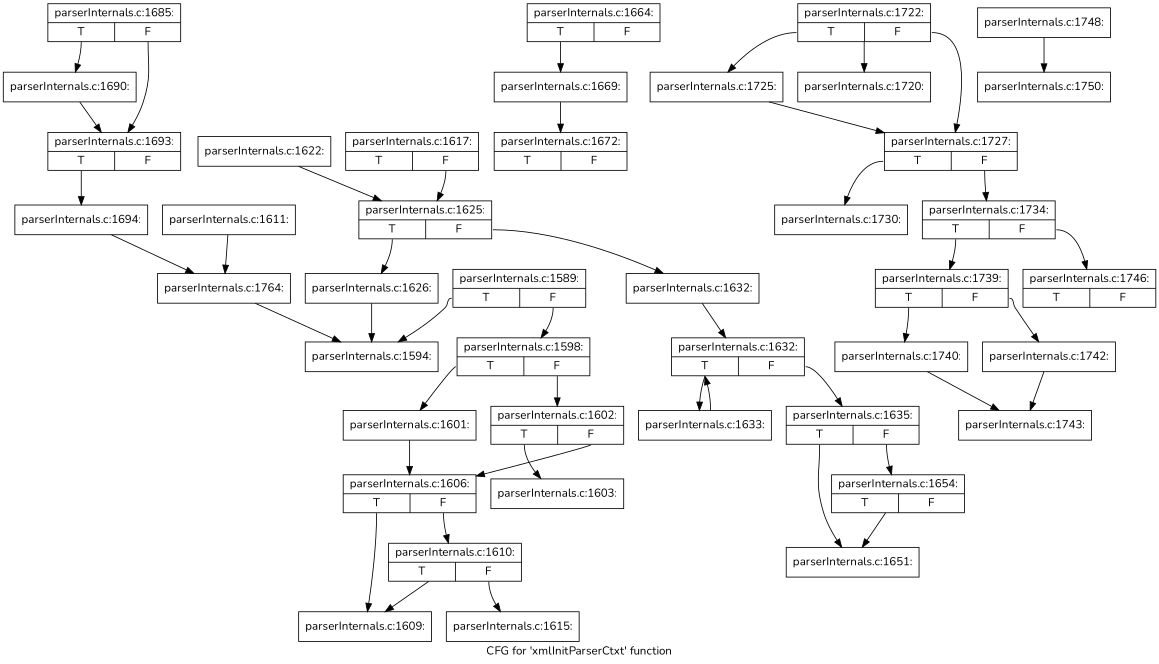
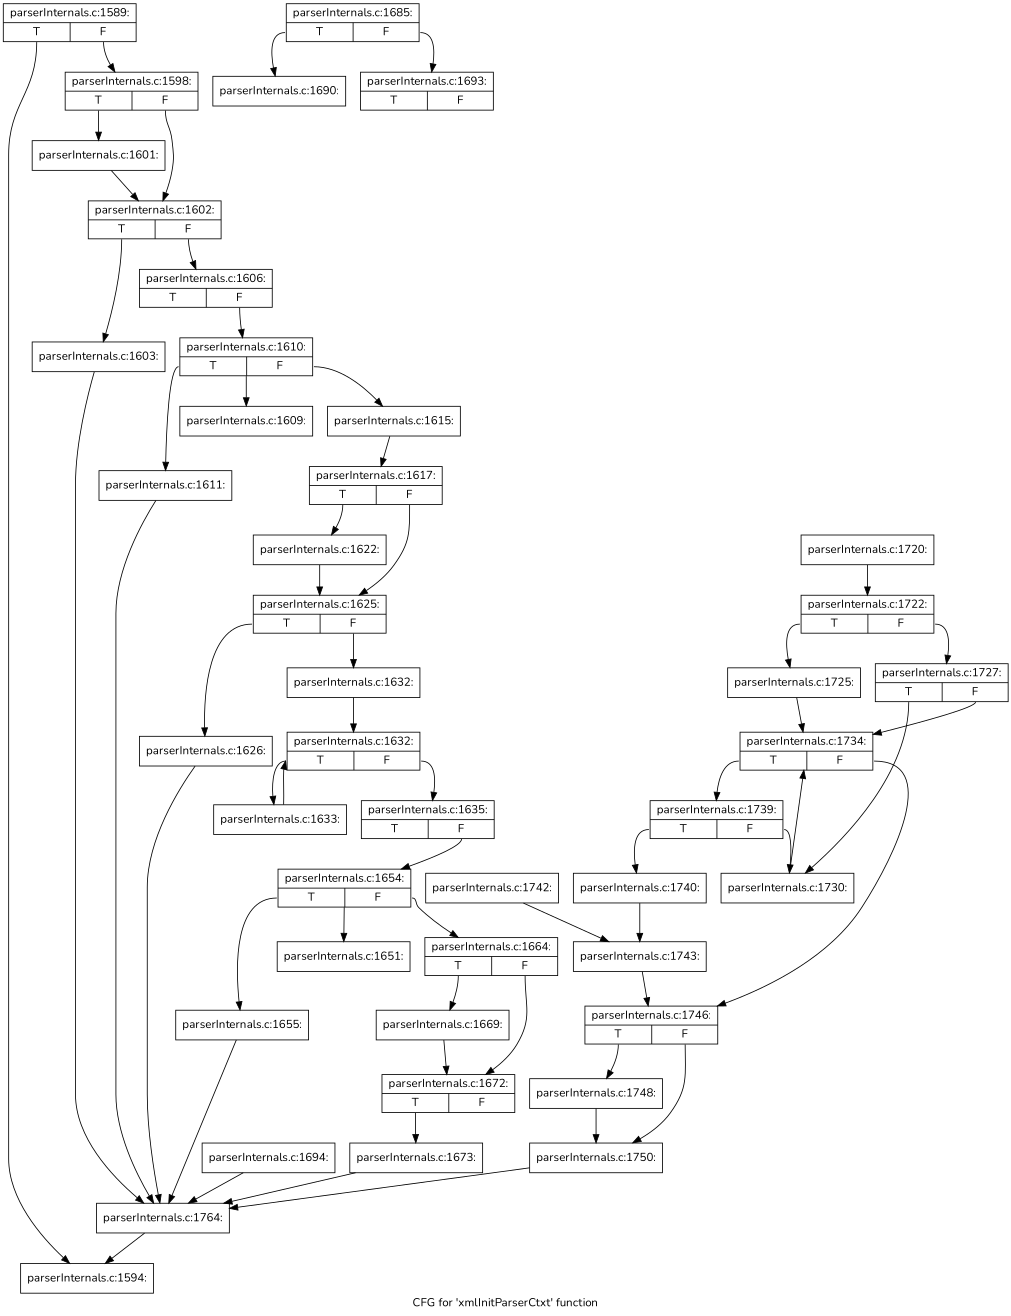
  digraph {
    fontname=Nunito
    label="CFG for 'xmlInitParserCtxt' function"
    node [fontname=Nunito shape=record]
    edge [fontname=Nunito]
    n1 [label="{parserInternals.c:1589:|{<s0>T|<s1>F}}"]
    n2 [label="{parserInternals.c:1594:}"]
    n3 [label="{parserInternals.c:1598:|{<s0>T|<s1>F}}"]
    n4 [label="{parserInternals.c:1601:}"]
    n5 [label="{parserInternals.c:1602:|{<s0>T|<s1>F}}"]
    n6 [label="{parserInternals.c:1764:}"]
    n7 [label="{parserInternals.c:1603:}"]
    n8 [label="{parserInternals.c:1606:|{<s0>T|<s1>F}}"]
    n9 [label="{parserInternals.c:1609:}"]
    n10 [label="{parserInternals.c:1610:|{<s0>T|<s1>F}}"]
    n11 [label="{parserInternals.c:1611:}"]
    n12 [label="{parserInternals.c:1615:}"]
    n13 [label="{parserInternals.c:1617:|{<s0>T|<s1>F}}"]
    n14 [label="{parserInternals.c:1622:}"]
    n15 [label="{parserInternals.c:1625:|{<s0>T|<s1>F}}"]
    n16 [label="{parserInternals.c:1626:}"]
    n17 [label="{parserInternals.c:1632:}"]
    n18 [label="{parserInternals.c:1632:|{<s0>T|<s1>F}}"]
    n19 [label="{parserInternals.c:1633:}"]
    n20 [label="{parserInternals.c:1635:|{<s0>T|<s1>F}}"]
    n21 [label="{parserInternals.c:1651:}"]
    n22 [label="{parserInternals.c:1654:|{<s0>T|<s1>F}}"]
+   n23 [label="{parserInternals.c:1655:}"]
    n24 [label="{parserInternals.c:1664:|{<s0>T|<s1>F}}"]
    n25 [label="{parserInternals.c:1669:}"]
    n26 [label="{parserInternals.c:1672:|{<s0>T|<s1>F}}"]
+   n27 [label="{parserInternals.c:1673:}"]
    n28 [label="{parserInternals.c:1685:|{<s0>T|<s1>F}}"]
    n29 [label="{parserInternals.c:1690:}"]
    n30 [label="{parserInternals.c:1693:|{<s0>T|<s1>F}}"]
    n31 [label="{parserInternals.c:1694:}"]
    n32 [label="{parserInternals.c:1720:}"]
    n33 [label="{parserInternals.c:1722:|{<s0>T|<s1>F}}"]
    n34 [label="{parserInternals.c:1725:}"]
    n35 [label="{parserInternals.c:1727:|{<s0>T|<s1>F}}"]
    n36 [label="{parserInternals.c:1730:}"]
    n37 [label="{parserInternals.c:1734:|{<s0>T|<s1>F}}"]
    n38 [label="{parserInternals.c:1739:|{<s0>T|<s1>F}}"]
    n39 [label="{parserInternals.c:1746:|{<s0>T|<s1>F}}"]
    n40 [label="{parserInternals.c:1740:}"]
    n41 [label="{parserInternals.c:1742:}"]
    n42 [label="{parserInternals.c:1748:}"]
    n43 [label="{parserInternals.c:1750:}"]
    n44 [label="{parserInternals.c:1743:}"]
    n1 -> n2 [tailport=s0]
    n1 -> n3 [tailport=s1]
    n3 -> n4 [tailport=s0]
    n3 -> n5 [tailport=s1]
-   n4 -> n8
+   n4 -> n5
    n5 -> n7 [tailport=s0]
    n5 -> n8 [tailport=s1]
    n6 -> n2
-   n8 -> n9 [tailport=s0]
+   n7 -> n6
    n8 -> n10 [tailport=s1]
    n10 -> n9
+   n10 -> n11 [tailport=s0]
    n10 -> n12 [tailport=s1]
    n11 -> n6
+   n12 -> n13
+   n13 -> n14 [tailport=s0]
    n13 -> n15 [tailport=s1]
    n14 -> n15
    n15 -> n16 [tailport=s0]
    n15 -> n17 [tailport=s1]
-   n16 -> n2
+   n16 -> n6
    n17 -> n18
    n18 -> n19 [tailport=s0]
    n18 -> n20 [tailport=s1]
    n19 -> n18
-   n20 -> n21 [tailport=s0]
    n20 -> n22 [tailport=s1]
    n22 -> n21
+   n22 -> n23 [tailport=s0]
+   n22 -> n24 [tailport=s1]
+   n23 -> n6
    n24 -> n25 [tailport=s0]
+   n24 -> n26 [tailport=s1]
    n25 -> n26
+   n26 -> n27 [tailport=s0]
+   n27 -> n6
    n28 -> n29 [tailport=s0]
    n28 -> n30 [tailport=s1]
-   n29 -> n30
-   n30 -> n31 [tailport=s0]
    n31 -> n6
-   n33 -> n32
+   n32 -> n33
    n33 -> n34 [tailport=s0]
    n33 -> n35 [tailport=s1]
-   n34 -> n35
+   n34 -> n37
    n35 -> n36 [tailport=s0]
    n35 -> n37 [tailport=s1]
+   n36 -> n37
    n37 -> n38 [tailport=s0]
    n37 -> n39 [tailport=s1]
    n38 -> n40 [tailport=s0]
-   n38 -> n41 [tailport=s1]
+   n38 -> n36 [tailport=s1]
+   n39 -> n42 [tailport=s0]
+   n39 -> n43 [tailport=s1]
    n40 -> n44
    n41 -> n44
    n42 -> n43
+   n43 -> n6
+   n44 -> n39
  }
